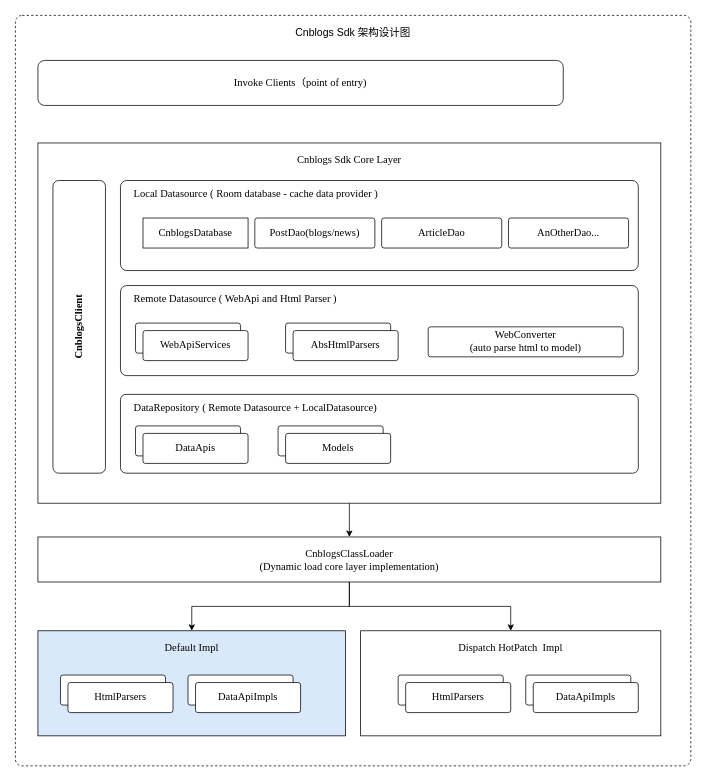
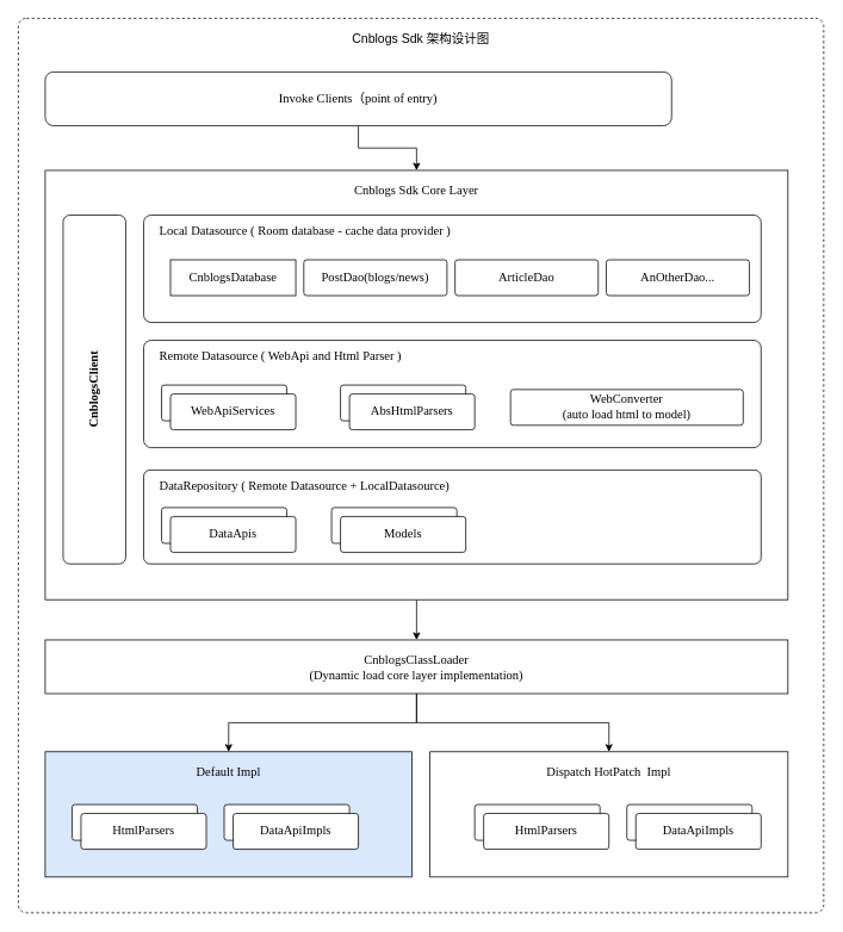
  <mxCell id="0" />
  <mxCell id="1" parent="0" />
  <mxCell id="2" value="Cnblogs Sdk 架构设计图" style="rounded=1;whiteSpace=wrap;html=1;glass=0;verticalAlign=top;labelPosition=center;verticalLabelPosition=middle;align=center;fontSize=14;spacing=10;arcSize=1;movable=1;resizable=1;rotatable=1;deletable=1;editable=1;connectable=1;dashed=1;" vertex="1" parent="1"><mxGeometry x="20" y="20" width="900" height="1000" as="geometry" /></mxCell>
+ <mxCell id="3" style="edgeStyle=orthogonalEdgeStyle;rounded=0;orthogonalLoop=1;jettySize=auto;html=1;fontSize=14;fontFamily=Unbuntu;" edge="1" parent="1" source="4" target="6"><mxGeometry relative="1" as="geometry" /></mxCell>
  <mxCell id="4" value="Invoke Clients（point of entry)" style="rounded=1;whiteSpace=wrap;html=1;glass=0;fontSize=14;fontFamily=Unbuntu;" vertex="1" parent="1"><mxGeometry x="50" y="80" width="700" height="60" as="geometry" /></mxCell>
  <mxCell id="5" style="edgeStyle=orthogonalEdgeStyle;rounded=0;orthogonalLoop=1;jettySize=auto;html=1;exitX=0.5;exitY=1;exitDx=0;exitDy=0;entryX=0.5;entryY=0;entryDx=0;entryDy=0;fontFamily=Unbuntu;fontSize=14;" edge="1" parent="1" source="6" target="23"><mxGeometry relative="1" as="geometry" /></mxCell>
  <mxCell id="6" value="Cnblogs Sdk Core Layer" style="rounded=0;whiteSpace=wrap;html=1;glass=0;fontSize=14;verticalAlign=top;spacing=10;fontFamily=Unbuntu;movable=1;resizable=1;rotatable=1;deletable=1;editable=1;connectable=1;" vertex="1" parent="1"><mxGeometry x="50" y="190" width="830" height="480" as="geometry" /></mxCell>
  <mxCell id="7" value="CnblogsClient" style="rounded=1;whiteSpace=wrap;html=1;glass=0;fontSize=14;arcSize=11;horizontal=0;fontStyle=1;align=center;verticalAlign=middle;rotation=0;fontFamily=Unbuntu;" vertex="1" parent="1"><mxGeometry x="70" y="240" width="70" height="390" as="geometry" /></mxCell>
  <mxCell id="8" value="Local Datasource ( Room database - cache data provider )" style="whiteSpace=wrap;html=1;fontSize=14;rounded=1;glass=0;arcSize=7;verticalAlign=top;spacing=6;align=left;spacingLeft=12;fontFamily=Unbuntu;" vertex="1" parent="1"><mxGeometry x="160" y="240" width="690" height="120" as="geometry" /></mxCell>
  <mxCell id="9" value="PostDao(blogs/news)" style="rounded=1;whiteSpace=wrap;html=1;glass=0;fontSize=14;arcSize=8;fontFamily=Unbuntu;" vertex="1" parent="1"><mxGeometry x="339" y="290" width="160" height="40" as="geometry" /></mxCell>
  <mxCell id="10" value="AnOtherDao..." style="rounded=1;whiteSpace=wrap;html=1;glass=0;fontSize=14;arcSize=8;fontFamily=Unbuntu;" vertex="1" parent="1"><mxGeometry x="677" y="290" width="160" height="40" as="geometry" /></mxCell>
  <mxCell id="11" value="ArticleDao" style="rounded=1;whiteSpace=wrap;html=1;glass=0;fontSize=14;arcSize=8;fontFamily=Unbuntu;" vertex="1" parent="1"><mxGeometry x="508" y="290" width="160" height="40" as="geometry" /></mxCell>
  <mxCell id="12" value="Remote Datasource ( WebApi and Html Parser )" style="whiteSpace=wrap;html=1;fontSize=14;rounded=1;glass=0;arcSize=7;verticalAlign=top;spacing=6;align=left;spacingLeft=12;fontFamily=Unbuntu;" vertex="1" parent="1"><mxGeometry x="160" y="380" width="690" height="120" as="geometry" /></mxCell>
  <mxCell id="13" value="" style="group" vertex="1" connectable="0" parent="1"><mxGeometry x="180" y="430" width="150" height="50" as="geometry" /></mxCell>
  <mxCell id="14" value="WebApiServices" style="rounded=1;whiteSpace=wrap;html=1;glass=0;fontSize=14;arcSize=8;fontFamily=Unbuntu;" vertex="1" parent="13"><mxGeometry width="140" height="40" as="geometry" /></mxCell>
  <mxCell id="15" value="WebApiServices" style="rounded=1;whiteSpace=wrap;html=1;glass=0;fontSize=14;arcSize=8;fontFamily=Unbuntu;" vertex="1" parent="13"><mxGeometry x="10" y="10" width="140" height="40" as="geometry" /></mxCell>
  <mxCell id="16" value="" style="group" vertex="1" connectable="0" parent="1"><mxGeometry x="380" y="430" width="150" height="50" as="geometry" /></mxCell>
  <mxCell id="17" value="WebApiServices" style="rounded=1;whiteSpace=wrap;html=1;glass=0;fontSize=14;arcSize=8;fontFamily=Unbuntu;" vertex="1" parent="16"><mxGeometry width="140" height="40" as="geometry" /></mxCell>
  <mxCell id="18" value="AbsHtmlParsers" style="rounded=1;whiteSpace=wrap;html=1;glass=0;fontSize=14;arcSize=8;fontFamily=Unbuntu;" vertex="1" parent="16"><mxGeometry x="10" y="10" width="140" height="40" as="geometry" /></mxCell>
- <mxCell id="19" value="WebConverter&lt;br&gt;(auto parse html to model)" style="rounded=1;whiteSpace=wrap;html=1;glass=0;fontSize=14;arcSize=8;fontFamily=Unbuntu;" vertex="1" parent="1"><mxGeometry x="570" y="435" width="260" height="40" as="geometry" /></mxCell>
+ <mxCell id="19" value="WebConverter&lt;br&gt;(auto load html to model)" style="rounded=1;whiteSpace=wrap;html=1;glass=0;fontSize=14;arcSize=8;fontFamily=Unbuntu;" vertex="1" parent="1"><mxGeometry x="570" y="435" width="260" height="40" as="geometry" /></mxCell>
  <mxCell id="20" value="DataRepository ( Remote Datasource + LocalDatasource)" style="whiteSpace=wrap;html=1;fontSize=14;rounded=1;glass=0;arcSize=7;verticalAlign=top;spacing=6;align=left;spacingLeft=12;fontFamily=Unbuntu;" vertex="1" parent="1"><mxGeometry x="160" y="525" width="690" height="105" as="geometry" /></mxCell>
  <mxCell id="21" style="edgeStyle=orthogonalEdgeStyle;rounded=0;orthogonalLoop=1;jettySize=auto;html=1;fontFamily=Unbuntu;fontSize=14;" edge="1" parent="1" source="23" target="24"><mxGeometry relative="1" as="geometry" /></mxCell>
  <mxCell id="22" style="edgeStyle=orthogonalEdgeStyle;rounded=0;orthogonalLoop=1;jettySize=auto;html=1;exitX=0.5;exitY=1;exitDx=0;exitDy=0;entryX=0.5;entryY=0;entryDx=0;entryDy=0;fontFamily=Unbuntu;fontSize=14;" edge="1" parent="1" source="23" target="38"><mxGeometry relative="1" as="geometry" /></mxCell>
  <mxCell id="23" value="CnblogsClassLoader&lt;br&gt;(Dynamic load core layer implementation)" style="rounded=0;whiteSpace=wrap;html=1;glass=0;fontSize=14;verticalAlign=top;spacing=10;fontFamily=Unbuntu;movable=1;resizable=1;rotatable=1;deletable=1;editable=1;connectable=1;" vertex="1" parent="1"><mxGeometry x="50" y="715" width="830" height="60" as="geometry" /></mxCell>
  <mxCell id="24" value="Default Impl" style="rounded=0;whiteSpace=wrap;html=1;glass=0;fontSize=14;verticalAlign=top;spacing=10;fontFamily=Unbuntu;movable=1;resizable=1;rotatable=1;deletable=1;editable=1;connectable=1;fillColor=#dae8fc;" vertex="1" parent="1"><mxGeometry x="50" y="840" width="410" height="140" as="geometry" /></mxCell>
  <mxCell id="25" value="CnblogsDatabase" style="whiteSpace=wrap;html=1;glass=0;fontSize=14;arcSize=8;fontFamily=Unbuntu;rounded=0;" vertex="1" parent="1"><mxGeometry x="190" y="290" width="140" height="40" as="geometry" /></mxCell>
  <mxCell id="26" value="" style="group" vertex="1" connectable="0" parent="1"><mxGeometry x="250" y="899" width="150" height="50" as="geometry" /></mxCell>
  <mxCell id="27" value="WebApiServices" style="rounded=1;whiteSpace=wrap;html=1;glass=0;fontSize=14;arcSize=8;fontFamily=Unbuntu;" vertex="1" parent="26"><mxGeometry width="140" height="40" as="geometry" /></mxCell>
  <mxCell id="28" value="DataApiImpls" style="rounded=1;whiteSpace=wrap;html=1;glass=0;fontSize=14;arcSize=8;fontFamily=Unbuntu;" vertex="1" parent="26"><mxGeometry x="10" y="10" width="140" height="40" as="geometry" /></mxCell>
  <mxCell id="29" value="" style="group" vertex="1" connectable="0" parent="1"><mxGeometry x="180" y="567" width="150" height="50" as="geometry" /></mxCell>
  <mxCell id="30" value="WebApiServices" style="rounded=1;whiteSpace=wrap;html=1;glass=0;fontSize=14;arcSize=8;fontFamily=Unbuntu;" vertex="1" parent="29"><mxGeometry width="140" height="40" as="geometry" /></mxCell>
  <mxCell id="31" value="DataApis" style="rounded=1;whiteSpace=wrap;html=1;glass=0;fontSize=14;arcSize=8;fontFamily=Unbuntu;" vertex="1" parent="29"><mxGeometry x="10" y="10" width="140" height="40" as="geometry" /></mxCell>
  <mxCell id="32" value="" style="group" vertex="1" connectable="0" parent="1"><mxGeometry x="370" y="567" width="150" height="50" as="geometry" /></mxCell>
  <mxCell id="33" value="WebApiServices" style="rounded=1;whiteSpace=wrap;html=1;glass=0;fontSize=14;arcSize=8;fontFamily=Unbuntu;" vertex="1" parent="32"><mxGeometry width="140" height="40" as="geometry" /></mxCell>
  <mxCell id="34" value="Models" style="rounded=1;whiteSpace=wrap;html=1;glass=0;fontSize=14;arcSize=8;fontFamily=Unbuntu;" vertex="1" parent="32"><mxGeometry x="10" y="10" width="140" height="40" as="geometry" /></mxCell>
  <mxCell id="35" value="" style="group" vertex="1" connectable="0" parent="1"><mxGeometry x="80" y="899" width="150" height="50" as="geometry" /></mxCell>
  <mxCell id="36" value="WebApiServices" style="rounded=1;whiteSpace=wrap;html=1;glass=0;fontSize=14;arcSize=8;fontFamily=Unbuntu;" vertex="1" parent="35"><mxGeometry width="140" height="40" as="geometry" /></mxCell>
  <mxCell id="37" value="HtmlParsers" style="rounded=1;whiteSpace=wrap;html=1;glass=0;fontSize=14;arcSize=8;fontFamily=Unbuntu;" vertex="1" parent="35"><mxGeometry x="10" y="10" width="140" height="40" as="geometry" /></mxCell>
  <mxCell id="38" value="Dispatch HotPatch&amp;nbsp; Impl" style="rounded=0;whiteSpace=wrap;html=1;glass=0;fontSize=14;verticalAlign=top;spacing=10;fontFamily=Unbuntu;movable=1;resizable=1;rotatable=1;deletable=1;editable=1;connectable=1;" vertex="1" parent="1"><mxGeometry x="480" y="840" width="400" height="140" as="geometry" /></mxCell>
  <mxCell id="39" value="" style="group" vertex="1" connectable="0" parent="1"><mxGeometry x="700" y="899" width="150" height="50" as="geometry" /></mxCell>
  <mxCell id="40" value="WebApiServices" style="rounded=1;whiteSpace=wrap;html=1;glass=0;fontSize=14;arcSize=8;fontFamily=Unbuntu;" vertex="1" parent="39"><mxGeometry width="140" height="40" as="geometry" /></mxCell>
  <mxCell id="41" value="DataApiImpls" style="rounded=1;whiteSpace=wrap;html=1;glass=0;fontSize=14;arcSize=8;fontFamily=Unbuntu;" vertex="1" parent="39"><mxGeometry x="10" y="10" width="140" height="40" as="geometry" /></mxCell>
  <mxCell id="42" value="" style="group" vertex="1" connectable="0" parent="1"><mxGeometry x="530" y="899" width="150" height="50" as="geometry" /></mxCell>
  <mxCell id="43" value="WebApiServices" style="rounded=1;whiteSpace=wrap;html=1;glass=0;fontSize=14;arcSize=8;fontFamily=Unbuntu;" vertex="1" parent="42"><mxGeometry width="140" height="40" as="geometry" /></mxCell>
  <mxCell id="44" value="HtmlParsers" style="rounded=1;whiteSpace=wrap;html=1;glass=0;fontSize=14;arcSize=8;fontFamily=Unbuntu;" vertex="1" parent="42"><mxGeometry x="10" y="10" width="140" height="40" as="geometry" /></mxCell>
